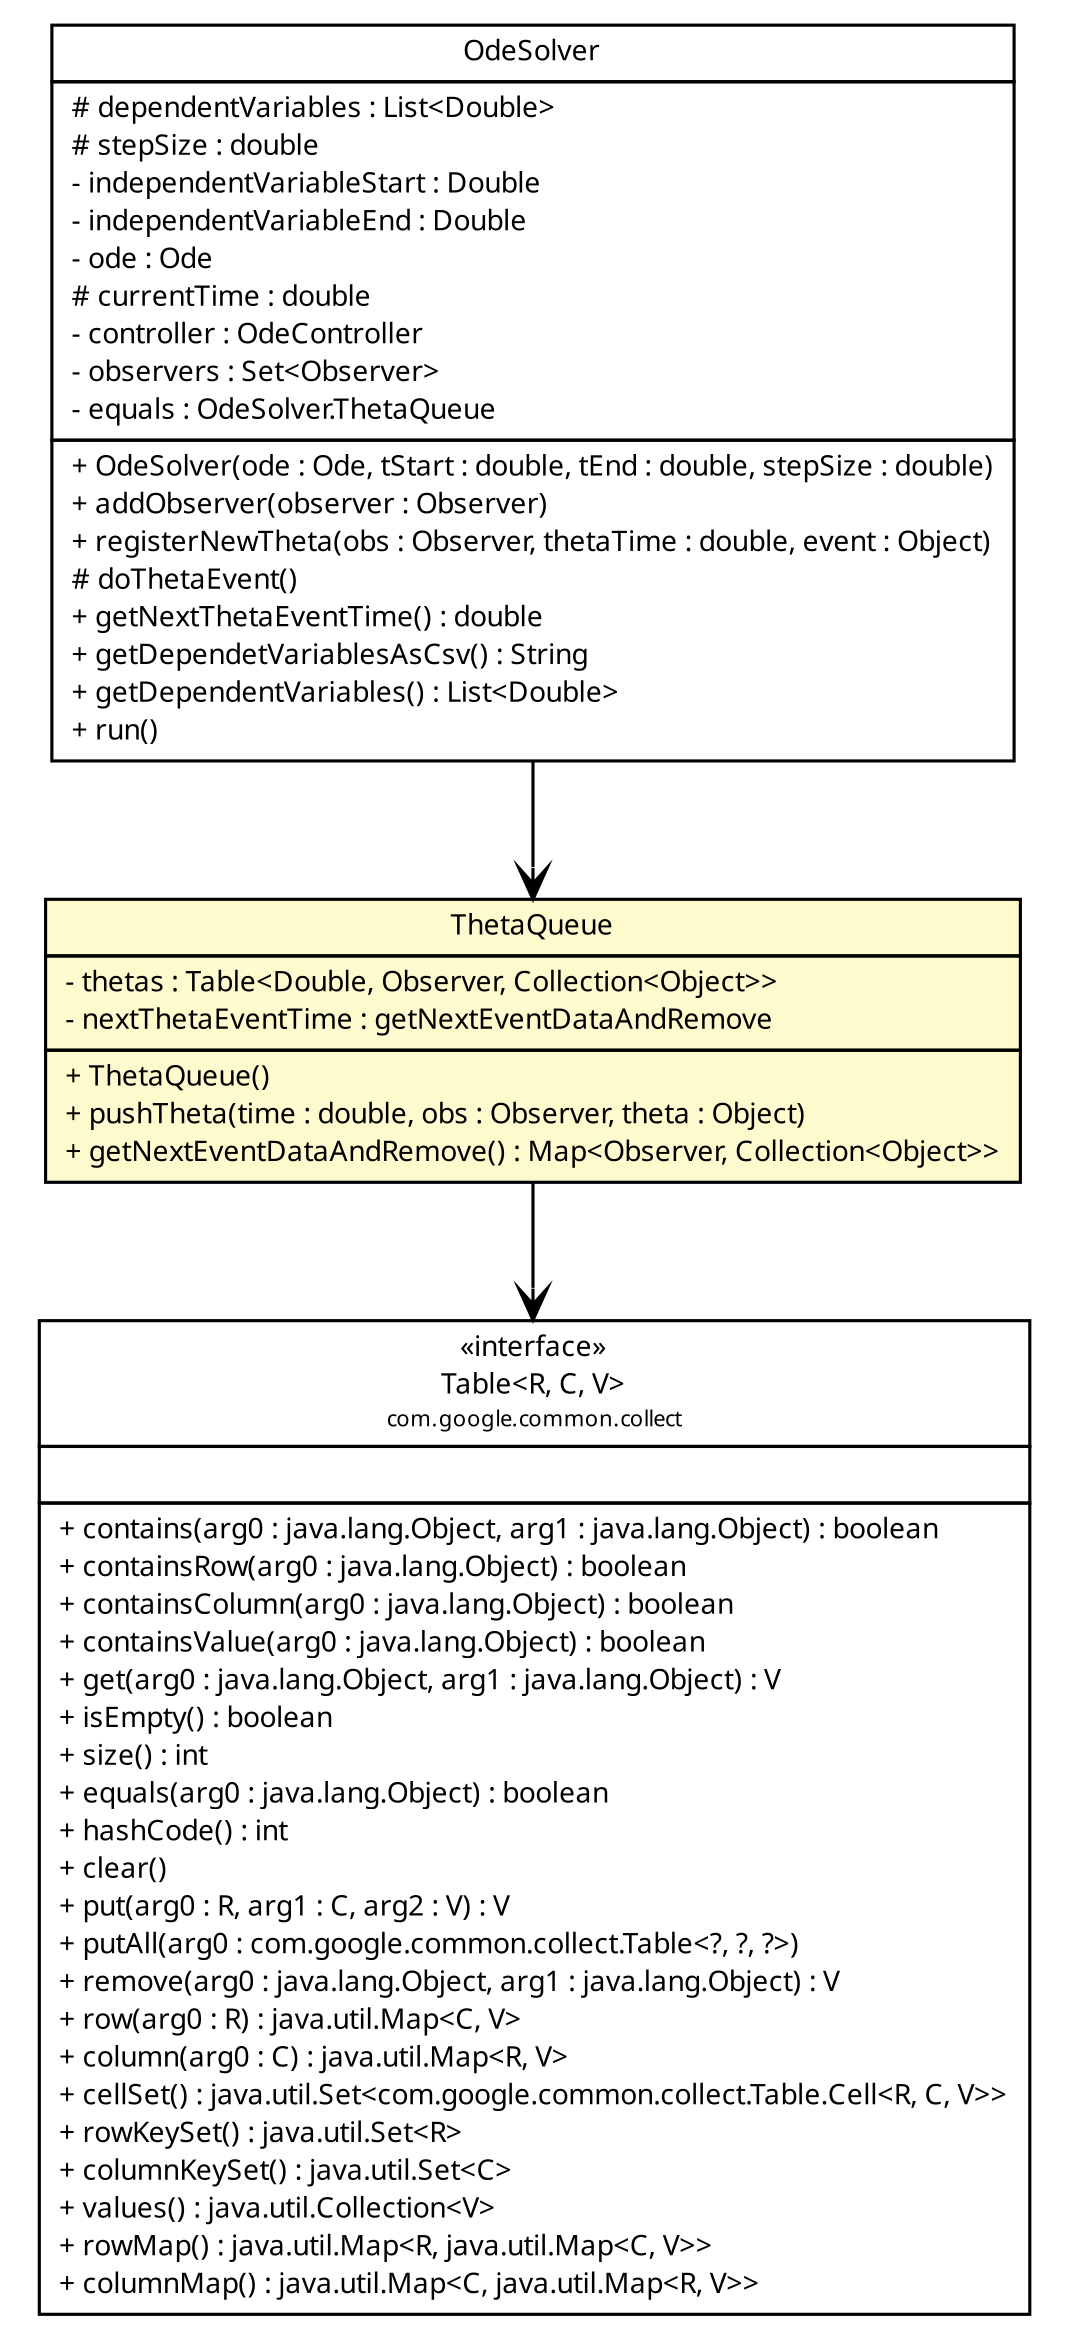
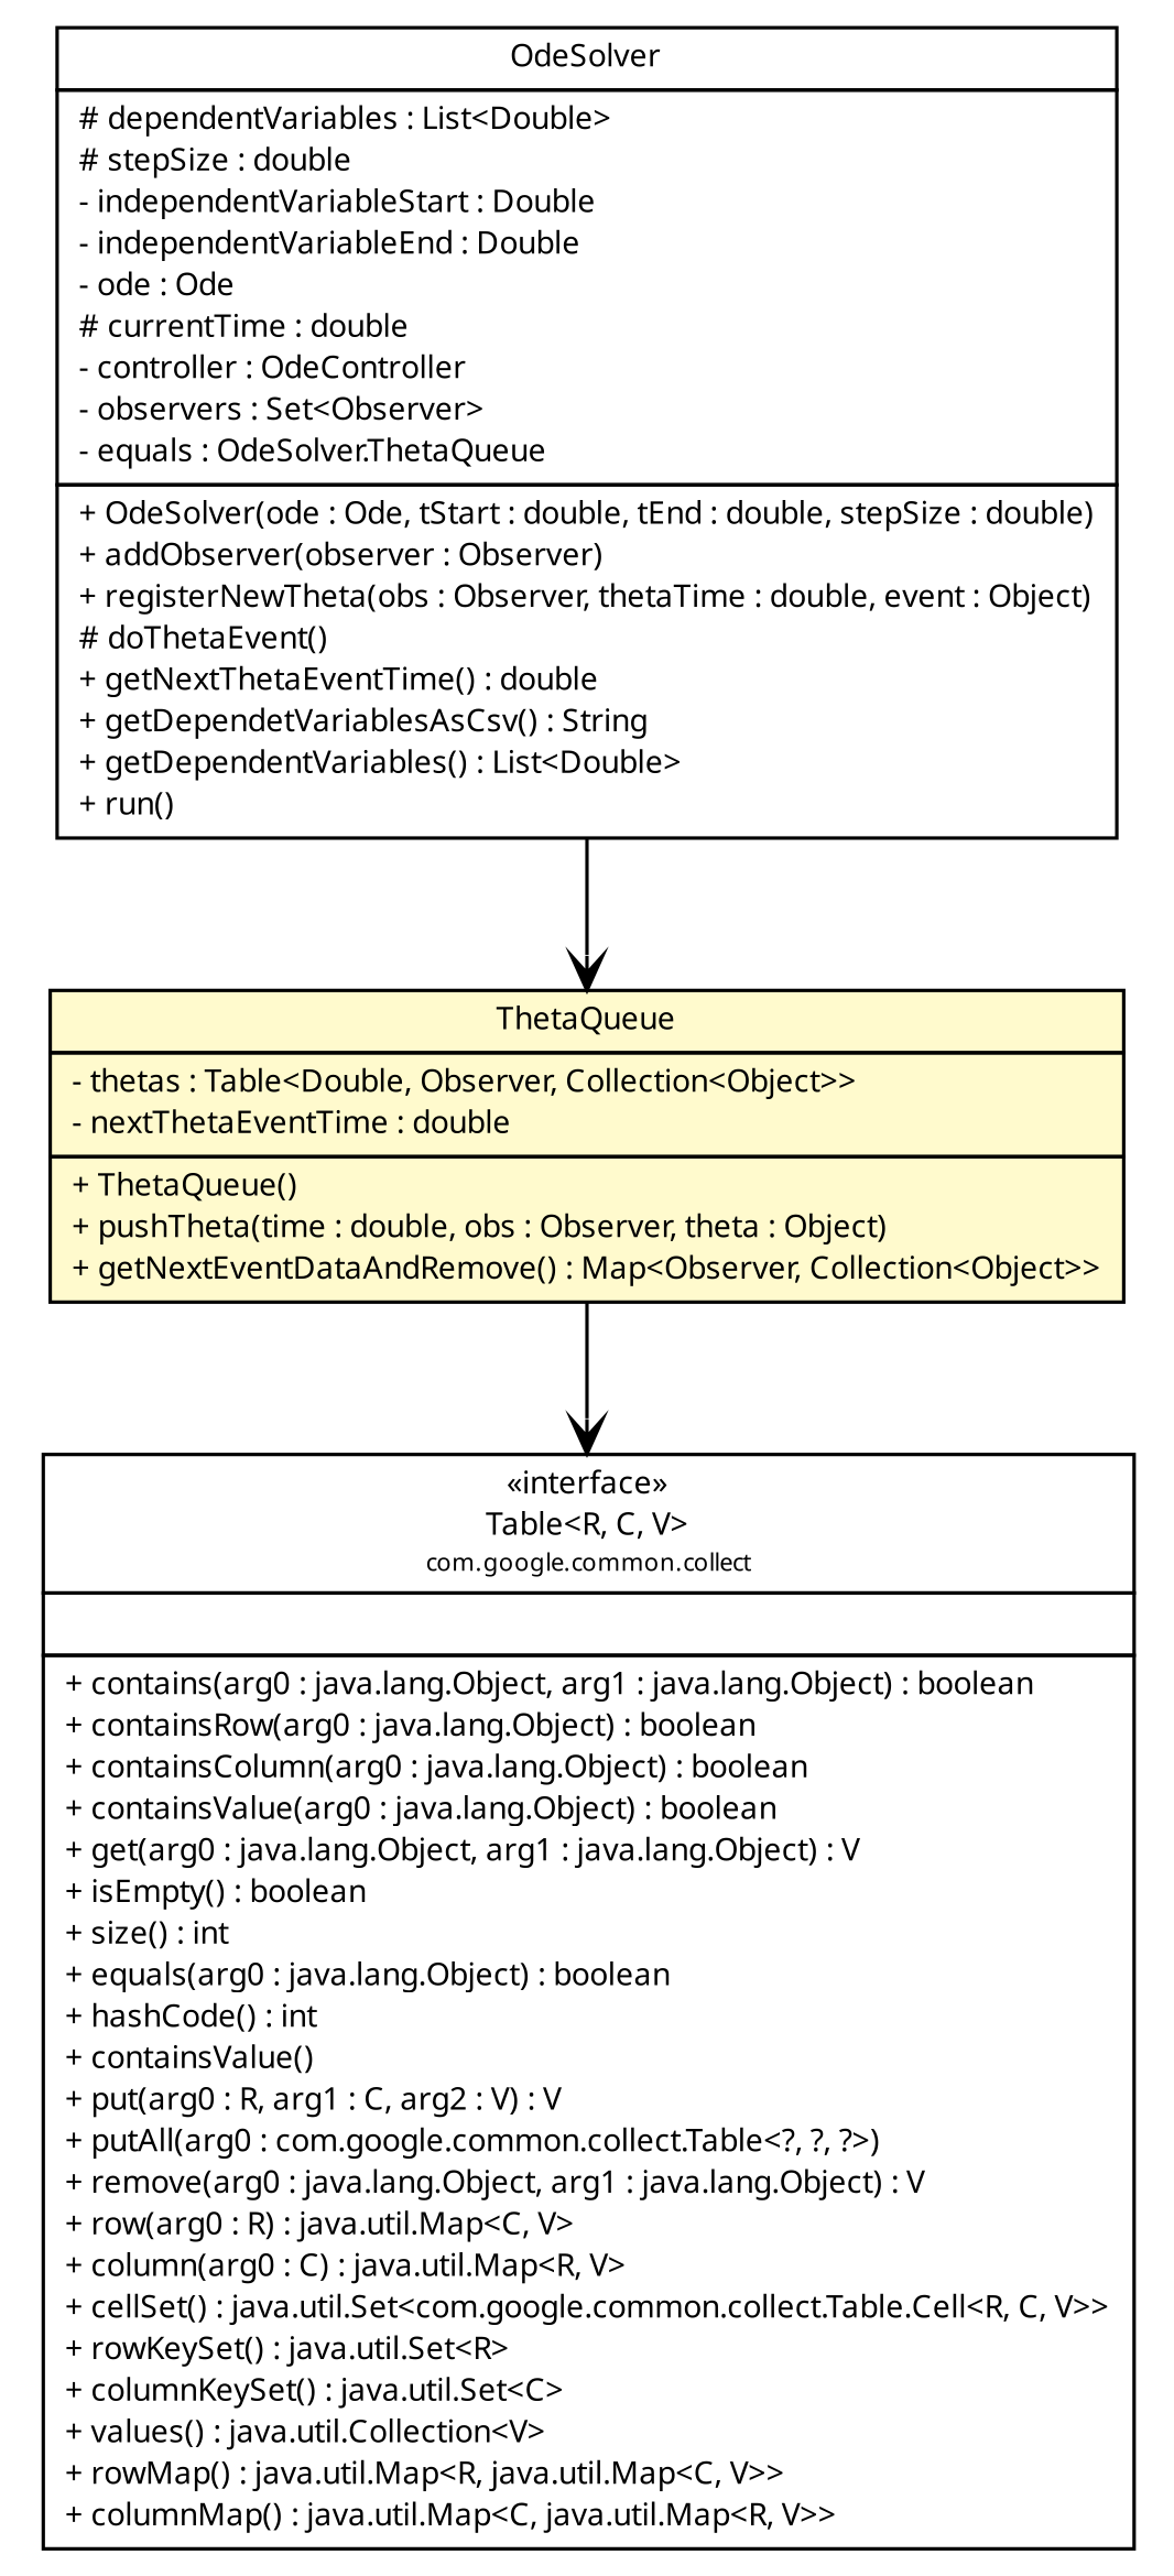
  digraph {
    nodesep=0.25
    ranksep=0.5
    node [fontcolor=black fontname="Trebuchet MS" fontsize=9.0 shape=plaintext]
    edge [arrowhead=open color=black fontcolor=black fontname="Trebuchet MS" fontsize=10.0 headport=p labelfontname="Trebuchet MS" labelfontsize=10 tailport=p]
    n1 [label=<<table title="broadwick.odesolver.OdeSolver" border="0" cellborder="1" cellspacing="0" cellpadding="2" port="p" href="./OdeSolver.html"> 		<tr><td><table border="0" cellspacing="0" cellpadding="1"> <tr><td align="center" balign="center"><font face="Trebuchet MS"> OdeSolver </font></td></tr> 		</table></td></tr> 		<tr><td><table border="0" cellspacing="0" cellpadding="1"> <tr><td align="left" balign="left"> # dependentVariables : List&lt;Double&gt; </td></tr> <tr><td align="left" balign="left"> # stepSize : double </td></tr> <tr><td align="left" balign="left"> - independentVariableStart : Double </td></tr> <tr><td align="left" balign="left"> - independentVariableEnd : Double </td></tr> <tr><td align="left" balign="left"> - ode : Ode </td></tr> <tr><td align="left" balign="left"> # currentTime : double </td></tr> <tr><td align="left" balign="left"> - controller : OdeController </td></tr> <tr><td align="left" balign="left"> - observers : Set&lt;Observer&gt; </td></tr> <tr><td align="left" balign="left"> - equals : OdeSolver.ThetaQueue </td></tr> 		</table></td></tr> 		<tr><td><table border="0" cellspacing="0" cellpadding="1"> <tr><td align="left" balign="left"> + OdeSolver(ode : Ode, tStart : double, tEnd : double, stepSize : double) </td></tr> <tr><td align="left" balign="left"> + addObserver(observer : Observer) </td></tr> <tr><td align="left" balign="left"> + registerNewTheta(obs : Observer, thetaTime : double, event : Object) </td></tr> <tr><td align="left" balign="left"> # doThetaEvent() </td></tr> <tr><td align="left" balign="left"> + getNextThetaEventTime() : double </td></tr> <tr><td align="left" balign="left"> + getDependetVariablesAsCsv() : String </td></tr> <tr><td align="left" balign="left"> + getDependentVariables() : List&lt;Double&gt; </td></tr> <tr><td align="left" balign="left"><font face="Trebuchet MS" point-size="9.0"> + run() </font></td></tr> 		</table></td></tr> 		</table>>]
-   n2 [label=<<table title="broadwick.odesolver.OdeSolver.ThetaQueue" border="0" cellborder="1" cellspacing="0" cellpadding="2" port="p" bgcolor="lemonChiffon" href="./OdeSolver.ThetaQueue.html"> 		<tr><td><table border="0" cellspacing="0" cellpadding="1"> <tr><td align="center" balign="center"><font face="Trebuchet MS"> ThetaQueue </font></td></tr> 		</table></td></tr> 		<tr><td><table border="0" cellspacing="0" cellpadding="1"> <tr><td align="left" balign="left"> - thetas : Table&lt;Double, Observer, Collection&lt;Object&gt;&gt; </td></tr> <tr><td align="left" balign="left"> - nextThetaEventTime : getNextEventDataAndRemove </td></tr> 		</table></td></tr> 		<tr><td><table border="0" cellspacing="0" cellpadding="1"> <tr><td align="left" balign="left"> + ThetaQueue() </td></tr> <tr><td align="left" balign="left"> + pushTheta(time : double, obs : Observer, theta : Object) </td></tr> <tr><td align="left" balign="left"> + getNextEventDataAndRemove() : Map&lt;Observer, Collection&lt;Object&gt;&gt; </td></tr> 		</table></td></tr> 		</table>>]
-   n3 [label=<<table title="com.google.common.collect.Table" border="0" cellborder="1" cellspacing="0" cellpadding="2" port="p" href="http://java.sun.com/j2se/1.4.2/docs/api/com/google/common/collect/Table.html"> 		<tr><td><table border="0" cellspacing="0" cellpadding="1"> <tr><td align="center" balign="center"> &#171;interface&#187; </td></tr> <tr><td align="center" balign="center"><font face="Trebuchet MS"> Table&lt;R, C, V&gt; </font></td></tr> <tr><td align="center" balign="center"><font face="Trebuchet MS" point-size="7.0"> com.google.common.collect </font></td></tr> 		</table></td></tr> 		<tr><td><table border="0" cellspacing="0" cellpadding="1"> <tr><td align="left" balign="left">  </td></tr> 		</table></td></tr> 		<tr><td><table border="0" cellspacing="0" cellpadding="1"> <tr><td align="left" balign="left"><font face="Trebuchet MS" point-size="9.0"> + contains(arg0 : java.lang.Object, arg1 : java.lang.Object) : boolean </font></td></tr> <tr><td align="left" balign="left"><font face="Trebuchet MS" point-size="9.0"> + containsRow(arg0 : java.lang.Object) : boolean </font></td></tr> <tr><td align="left" balign="left"><font face="Trebuchet MS" point-size="9.0"> + containsColumn(arg0 : java.lang.Object) : boolean </font></td></tr> <tr><td align="left" balign="left"><font face="Trebuchet MS" point-size="9.0"> + containsValue(arg0 : java.lang.Object) : boolean </font></td></tr> <tr><td align="left" balign="left"><font face="Trebuchet MS" point-size="9.0"> + get(arg0 : java.lang.Object, arg1 : java.lang.Object) : V </font></td></tr> <tr><td align="left" balign="left"><font face="Trebuchet MS" point-size="9.0"> + isEmpty() : boolean </font></td></tr> <tr><td align="left" balign="left"><font face="Trebuchet MS" point-size="9.0"> + size() : int </font></td></tr> <tr><td align="left" balign="left"><font face="Trebuchet MS" point-size="9.0"> + equals(arg0 : java.lang.Object) : boolean </font></td></tr> <tr><td align="left" balign="left"><font face="Trebuchet MS" point-size="9.0"> + hashCode() : int </font></td></tr> <tr><td align="left" balign="left"><font face="Trebuchet MS" point-size="9.0"> + clear() </font></td></tr> <tr><td align="left" balign="left"><font face="Trebuchet MS" point-size="9.0"> + put(arg0 : R, arg1 : C, arg2 : V) : V </font></td></tr> <tr><td align="left" balign="left"><font face="Trebuchet MS" point-size="9.0"> + putAll(arg0 : com.google.common.collect.Table&lt;?, ?, ?&gt;) </font></td></tr> <tr><td align="left" balign="left"><font face="Trebuchet MS" point-size="9.0"> + remove(arg0 : java.lang.Object, arg1 : java.lang.Object) : V </font></td></tr> <tr><td align="left" balign="left"><font face="Trebuchet MS" point-size="9.0"> + row(arg0 : R) : java.util.Map&lt;C, V&gt; </font></td></tr> <tr><td align="left" balign="left"><font face="Trebuchet MS" point-size="9.0"> + column(arg0 : C) : java.util.Map&lt;R, V&gt; </font></td></tr> <tr><td align="left" balign="left"><font face="Trebuchet MS" point-size="9.0"> + cellSet() : java.util.Set&lt;com.google.common.collect.Table.Cell&lt;R, C, V&gt;&gt; </font></td></tr> <tr><td align="left" balign="left"><font face="Trebuchet MS" point-size="9.0"> + rowKeySet() : java.util.Set&lt;R&gt; </font></td></tr> <tr><td align="left" balign="left"><font face="Trebuchet MS" point-size="9.0"> + columnKeySet() : java.util.Set&lt;C&gt; </font></td></tr> <tr><td align="left" balign="left"><font face="Trebuchet MS" point-size="9.0"> + values() : java.util.Collection&lt;V&gt; </font></td></tr> <tr><td align="left" balign="left"><font face="Trebuchet MS" point-size="9.0"> + rowMap() : java.util.Map&lt;R, java.util.Map&lt;C, V&gt;&gt; </font></td></tr> <tr><td align="left" balign="left"><font face="Trebuchet MS" point-size="9.0"> + columnMap() : java.util.Map&lt;C, java.util.Map&lt;R, V&gt;&gt; </font></td></tr> 		</table></td></tr> 		</table>>]
+   n2 [label=<<table title="broadwick.odesolver.OdeSolver.ThetaQueue" border="0" cellborder="1" cellspacing="0" cellpadding="2" port="p" bgcolor="lemonChiffon" href="./OdeSolver.ThetaQueue.html"> 		<tr><td><table border="0" cellspacing="0" cellpadding="1"> <tr><td align="center" balign="center"><font face="Trebuchet MS"> ThetaQueue </font></td></tr> 		</table></td></tr> 		<tr><td><table border="0" cellspacing="0" cellpadding="1"> <tr><td align="left" balign="left"> - thetas : Table&lt;Double, Observer, Collection&lt;Object&gt;&gt; </td></tr> <tr><td align="left" balign="left"> - nextThetaEventTime : double </td></tr> 		</table></td></tr> 		<tr><td><table border="0" cellspacing="0" cellpadding="1"> <tr><td align="left" balign="left"> + ThetaQueue() </td></tr> <tr><td align="left" balign="left"> + pushTheta(time : double, obs : Observer, theta : Object) </td></tr> <tr><td align="left" balign="left"> + getNextEventDataAndRemove() : Map&lt;Observer, Collection&lt;Object&gt;&gt; </td></tr> 		</table></td></tr> 		</table>>]
+   n3 [label=<<table title="com.google.common.collect.Table" border="0" cellborder="1" cellspacing="0" cellpadding="2" port="p" href="http://java.sun.com/j2se/1.4.2/docs/api/com/google/common/collect/Table.html"> 		<tr><td><table border="0" cellspacing="0" cellpadding="1"> <tr><td align="center" balign="center"> &#171;interface&#187; </td></tr> <tr><td align="center" balign="center"><font face="Trebuchet MS"> Table&lt;R, C, V&gt; </font></td></tr> <tr><td align="center" balign="center"><font face="Trebuchet MS" point-size="7.0"> com.google.common.collect </font></td></tr> 		</table></td></tr> 		<tr><td><table border="0" cellspacing="0" cellpadding="1"> <tr><td align="left" balign="left">  </td></tr> 		</table></td></tr> 		<tr><td><table border="0" cellspacing="0" cellpadding="1"> <tr><td align="left" balign="left"><font face="Trebuchet MS" point-size="9.0"> + contains(arg0 : java.lang.Object, arg1 : java.lang.Object) : boolean </font></td></tr> <tr><td align="left" balign="left"><font face="Trebuchet MS" point-size="9.0"> + containsRow(arg0 : java.lang.Object) : boolean </font></td></tr> <tr><td align="left" balign="left"><font face="Trebuchet MS" point-size="9.0"> + containsColumn(arg0 : java.lang.Object) : boolean </font></td></tr> <tr><td align="left" balign="left"><font face="Trebuchet MS" point-size="9.0"> + containsValue(arg0 : java.lang.Object) : boolean </font></td></tr> <tr><td align="left" balign="left"><font face="Trebuchet MS" point-size="9.0"> + get(arg0 : java.lang.Object, arg1 : java.lang.Object) : V </font></td></tr> <tr><td align="left" balign="left"><font face="Trebuchet MS" point-size="9.0"> + isEmpty() : boolean </font></td></tr> <tr><td align="left" balign="left"><font face="Trebuchet MS" point-size="9.0"> + size() : int </font></td></tr> <tr><td align="left" balign="left"><font face="Trebuchet MS" point-size="9.0"> + equals(arg0 : java.lang.Object) : boolean </font></td></tr> <tr><td align="left" balign="left"><font face="Trebuchet MS" point-size="9.0"> + hashCode() : int </font></td></tr> <tr><td align="left" balign="left"><font face="Trebuchet MS" point-size="9.0"> + containsValue() </font></td></tr> <tr><td align="left" balign="left"><font face="Trebuchet MS" point-size="9.0"> + put(arg0 : R, arg1 : C, arg2 : V) : V </font></td></tr> <tr><td align="left" balign="left"><font face="Trebuchet MS" point-size="9.0"> + putAll(arg0 : com.google.common.collect.Table&lt;?, ?, ?&gt;) </font></td></tr> <tr><td align="left" balign="left"><font face="Trebuchet MS" point-size="9.0"> + remove(arg0 : java.lang.Object, arg1 : java.lang.Object) : V </font></td></tr> <tr><td align="left" balign="left"><font face="Trebuchet MS" point-size="9.0"> + row(arg0 : R) : java.util.Map&lt;C, V&gt; </font></td></tr> <tr><td align="left" balign="left"><font face="Trebuchet MS" point-size="9.0"> + column(arg0 : C) : java.util.Map&lt;R, V&gt; </font></td></tr> <tr><td align="left" balign="left"><font face="Trebuchet MS" point-size="9.0"> + cellSet() : java.util.Set&lt;com.google.common.collect.Table.Cell&lt;R, C, V&gt;&gt; </font></td></tr> <tr><td align="left" balign="left"><font face="Trebuchet MS" point-size="9.0"> + rowKeySet() : java.util.Set&lt;R&gt; </font></td></tr> <tr><td align="left" balign="left"><font face="Trebuchet MS" point-size="9.0"> + columnKeySet() : java.util.Set&lt;C&gt; </font></td></tr> <tr><td align="left" balign="left"><font face="Trebuchet MS" point-size="9.0"> + values() : java.util.Collection&lt;V&gt; </font></td></tr> <tr><td align="left" balign="left"><font face="Trebuchet MS" point-size="9.0"> + rowMap() : java.util.Map&lt;R, java.util.Map&lt;C, V&gt;&gt; </font></td></tr> <tr><td align="left" balign="left"><font face="Trebuchet MS" point-size="9.0"> + columnMap() : java.util.Map&lt;C, java.util.Map&lt;R, V&gt;&gt; </font></td></tr> 		</table></td></tr> 		</table>>]
    n1 -> n2
    n2 -> n3
  }
